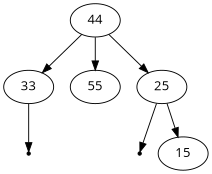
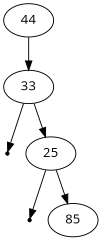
  digraph {
    fontname="Open Sans"
    ordering=out
    node [fontname="Open Sans"]
    edge [fontname="Open Sans"]
    null0 [shape=point]
    null2 [shape=point]
    n3 [label=44]
    n4 [label=33]
-   55
    25
-   15
+   15 [label=85]
    n3 -> n4
-   n3 -> 55
    n4 -> null0
-   n3 -> 25
+   n4 -> 25
    25 -> null2
    25 -> 15
  }
